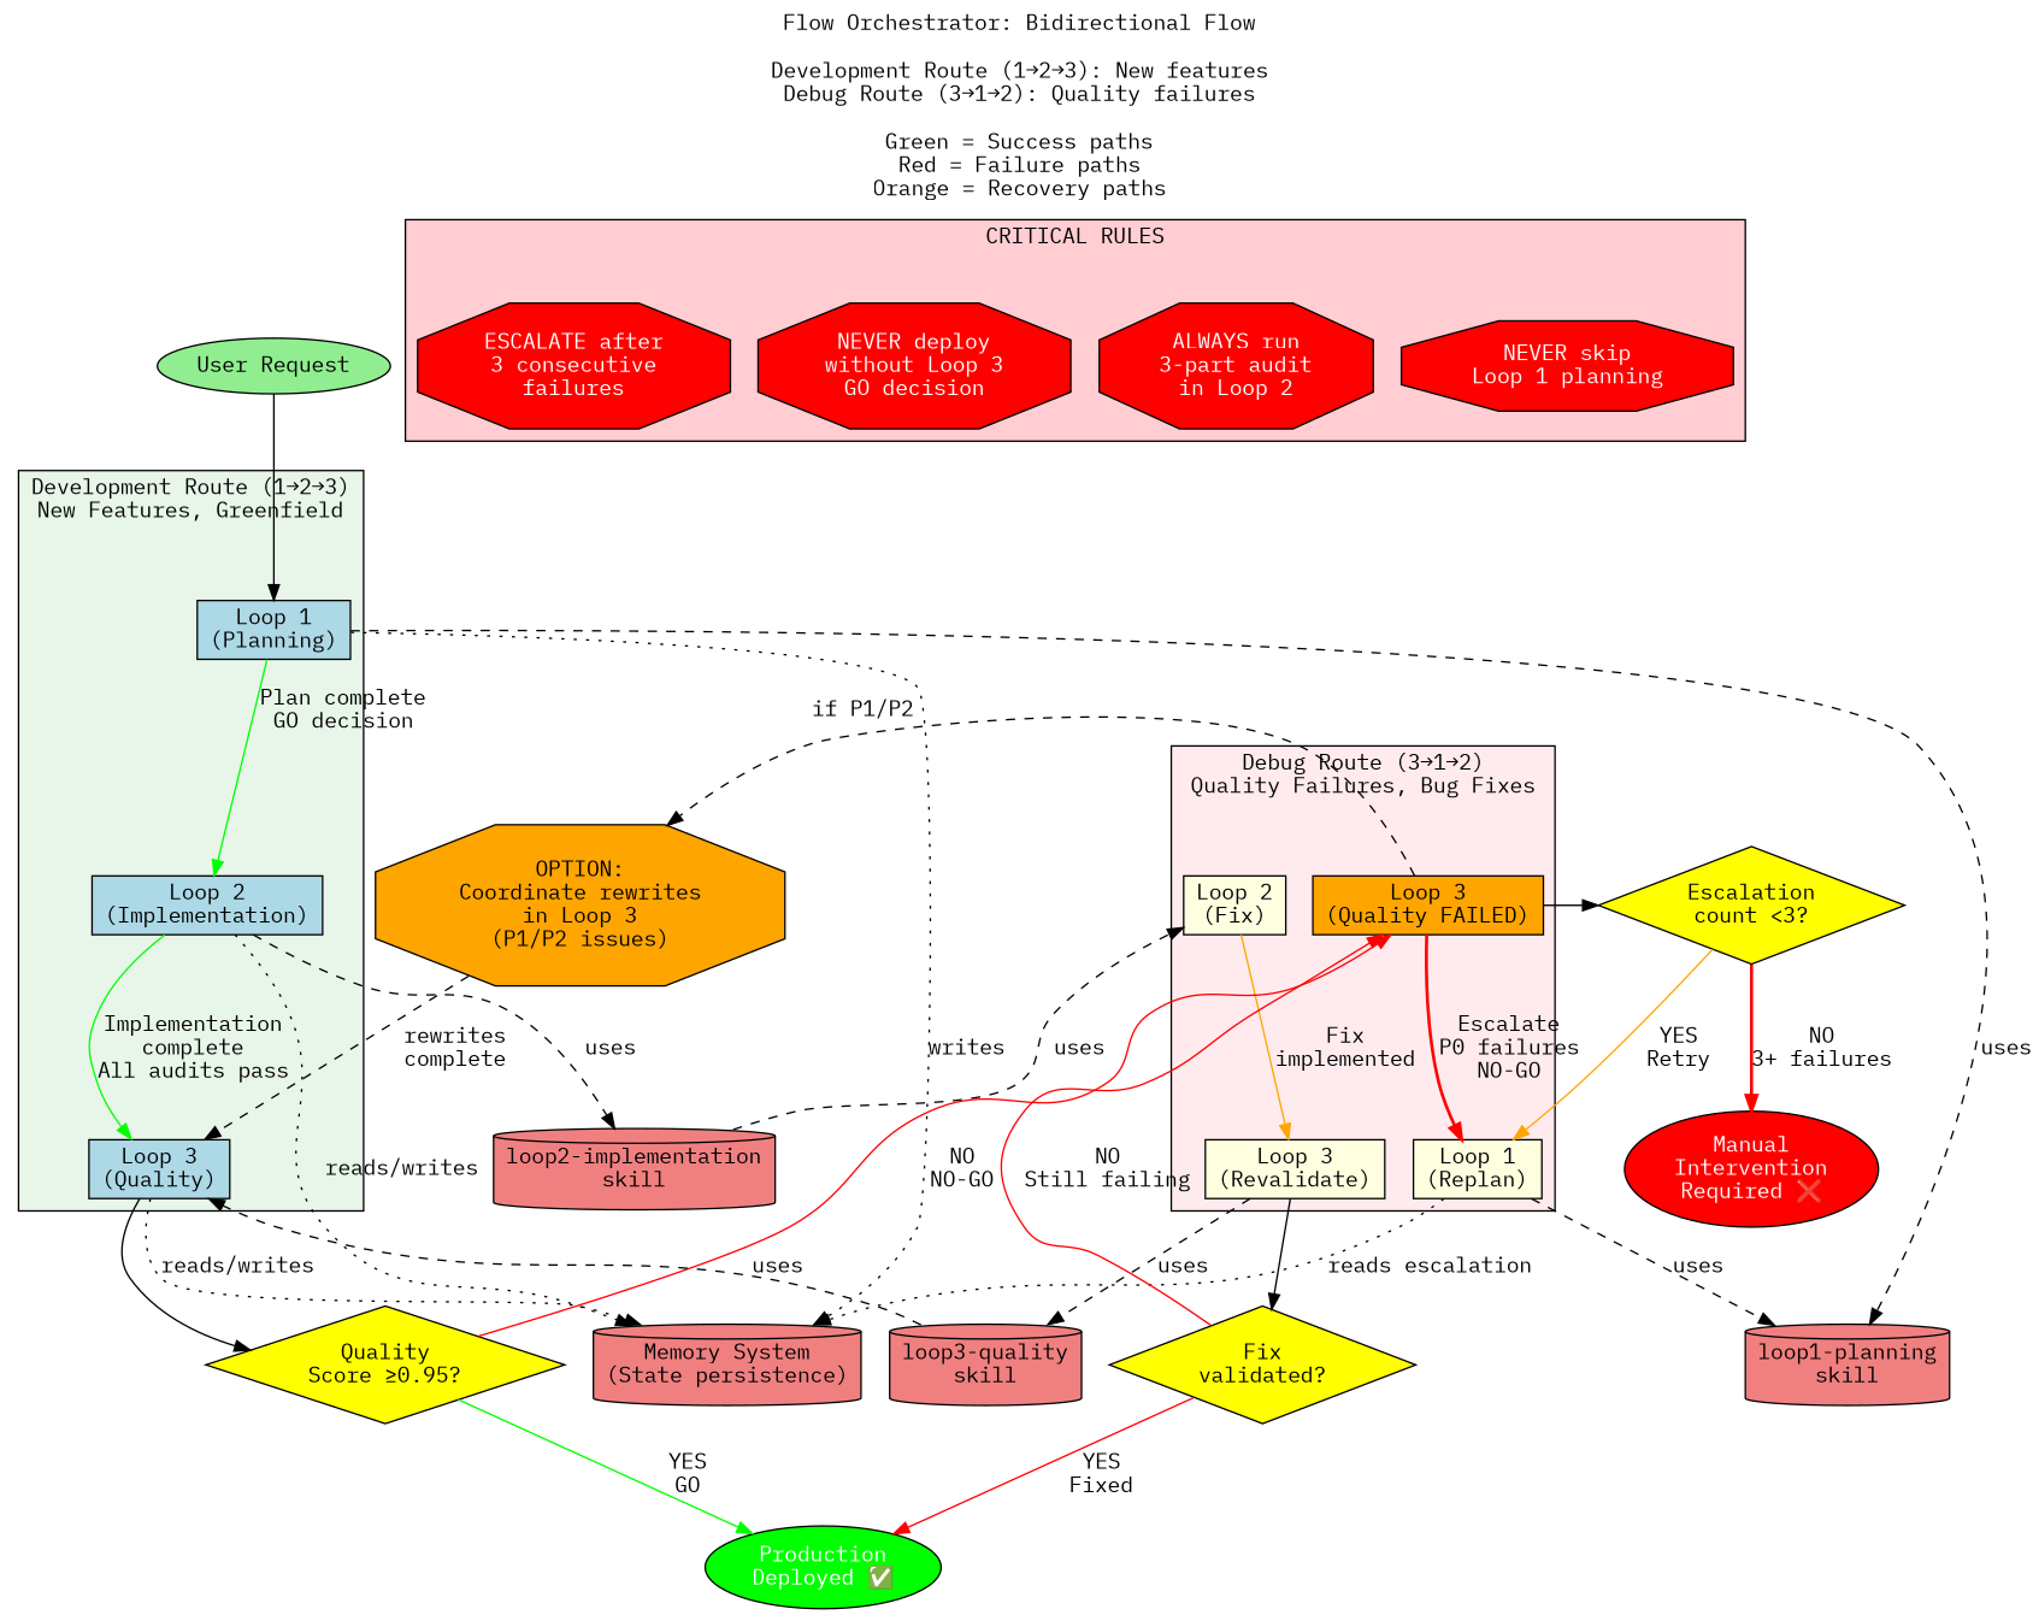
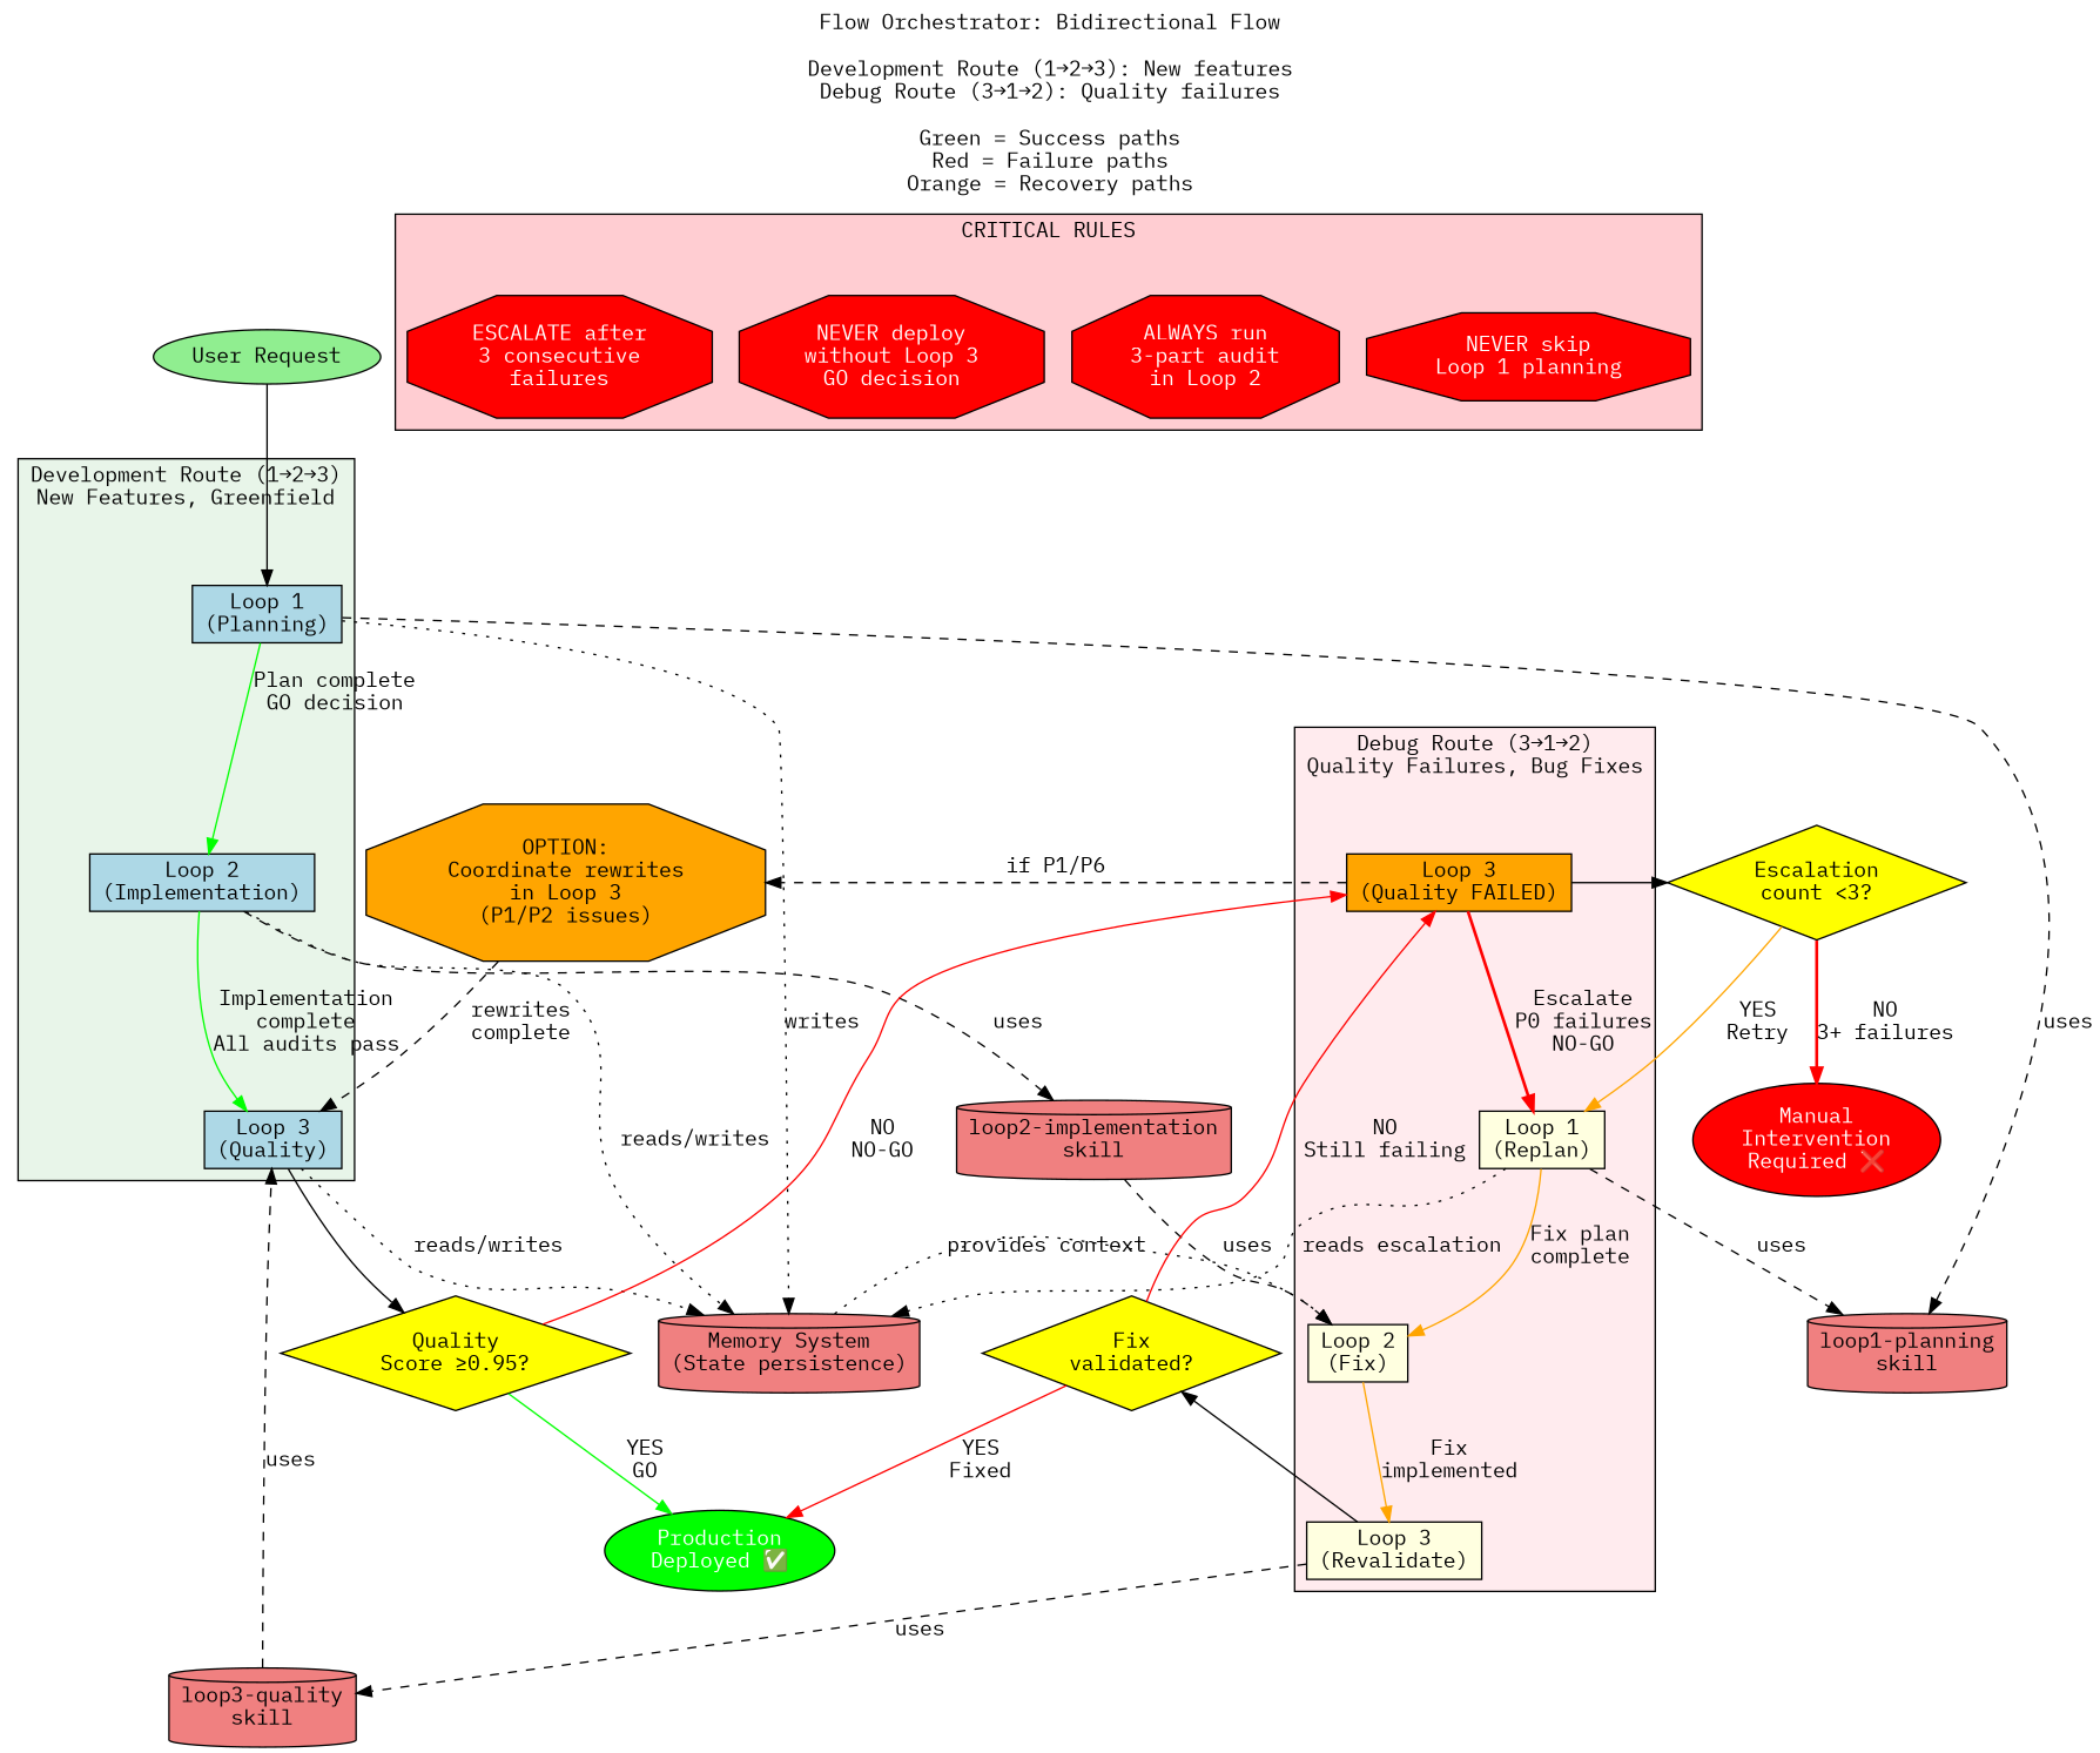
  digraph {
    compound=true
    fontname="IBM Plex Mono"
    fontsize=14
    label="Flow Orchestrator: Bidirectional Flow\n\nDevelopment Route (1→2→3): New features\nDebug Route (3→1→2): Quality failures\n\nGreen = Success paths\nRed = Failure paths\nOrange = Recovery paths"
    labelloc=t
    rankdir=TB
    node [fillcolor=red fontname="IBM Plex Mono" shape=box style=filled]
    edge [fontname="IBM Plex Mono"]
    n1 [fillcolor=lightblue label="Loop 1\n(Planning)"]
    n2 [fillcolor=lightblue label="Loop 2\n(Implementation)"]
    n3 [fillcolor=lightblue label="Loop 3\n(Quality)"]
    n4 [fillcolor=orange label="Loop 3\n(Quality FAILED)"]
    n5 [fillcolor=lightyellow label="Loop 1\n(Replan)"]
    n6 [fillcolor=lightyellow label="Loop 2\n(Fix)"]
    n7 [fillcolor=lightyellow label="Loop 3\n(Revalidate)"]
    n8 [fontcolor=white label="NEVER skip\nLoop 1 planning" shape=octagon]
    n9 [fontcolor=white label="ALWAYS run\n3-part audit\nin Loop 2" shape=octagon]
    n10 [fontcolor=white label="NEVER deploy\nwithout Loop 3\nGO decision" shape=octagon]
    n11 [fontcolor=white label="ESCALATE after\n3 consecutive\nfailures" shape=octagon]
    n12 [fillcolor=lightcoral label="loop1-planning\nskill" shape=cylinder]
    n13 [fillcolor=lightcoral label="Memory System\n(State persistence)" shape=cylinder]
    n14 [fillcolor=lightcoral label="loop2-implementation\nskill" shape=cylinder]
    n15 [fillcolor=yellow label="Quality\nScore ≥0.95?" shape=diamond]
    n16 [fillcolor=yellow label="Escalation\ncount <3?" shape=diamond]
    n17 [fillcolor=orange label="OPTION:\nCoordinate rewrites\nin Loop 3\n(P1/P2 issues)" shape=octagon]
    n18 [fillcolor=lightcoral label="loop3-quality\nskill" shape=cylinder]
    n19 [fillcolor=yellow label="Fix\nvalidated?" shape=diamond]
    n20 [fillcolor=lightgreen label="User Request" shape=ellipse]
    n21 [fillcolor=green fontcolor=white label="Production\nDeployed ✅" shape=ellipse]
    n22 [fontcolor=white label="Manual\nIntervention\nRequired ❌" shape=ellipse]
    subgraph cluster_1 {
      fillcolor="#e8f5e9"
      label="Development Route (1→2→3)\nNew Features, Greenfield"
      style=filled
      n1
      n2
      n3
    }
    subgraph cluster_2 {
      fillcolor="#ffebee"
      label="Debug Route (3→1→2)\nQuality Failures, Bug Fixes"
      style=filled
      n4
      n5
      n6
      n7
    }
    subgraph cluster_3 {
      fillcolor="#ffcdd2"
      label="CRITICAL RULES"
      style=filled
      n8
      n9
      n10
      n11
    }
    n1 -> n2 [color=green label="Plan complete\nGO decision"]
    n1 -> n12 [label=uses style=dashed]
    n1 -> n13 [label=writes style=dotted]
    n2 -> n3 [color=green label="Implementation\ncomplete\nAll audits pass"]
    n2 -> n13 [label="reads/writes" style=dotted]
    n2 -> n14 [label=uses style=dashed]
    n3 -> n13 [label="reads/writes" style=dotted]
    n3 -> n15
    n4 -> n5 [color=red label="Escalate\nP0 failures\nNO-GO" style=bold]
    n4 -> n16
-   n4 -> n17 [label="if P1/P2" style=dashed]
+   n4 -> n17 [label="if P1/P6" style=dashed]
+   n5 -> n6 [color=orange label="Fix plan\ncomplete"]
    n5 -> n12 [label=uses style=dashed]
    n5 -> n13 [label="reads escalation" style=dotted]
    n6 -> n7 [color=orange label="Fix\nimplemented"]
    n7 -> n18 [label=uses style=dashed]
    n7 -> n19
+   n13 -> n6 [label="provides context" style=dotted]
    n14 -> n6 [label=uses style=dashed]
    n15 -> n4 [color=red label="NO\nNO-GO"]
    n15 -> n21 [color=green label="YES\nGO"]
    n16 -> n5 [color=orange label="YES\nRetry"]
    n16 -> n22 [color=red label="NO\n3+ failures" style=bold]
    n17 -> n3 [label="rewrites\ncomplete" style=dashed]
    n18 -> n3 [label=uses style=dashed]
    n19 -> n4 [color=red label="NO\nStill failing"]
    n19 -> n21 [color=red label="YES\nFixed"]
    n20 -> n1
  }
